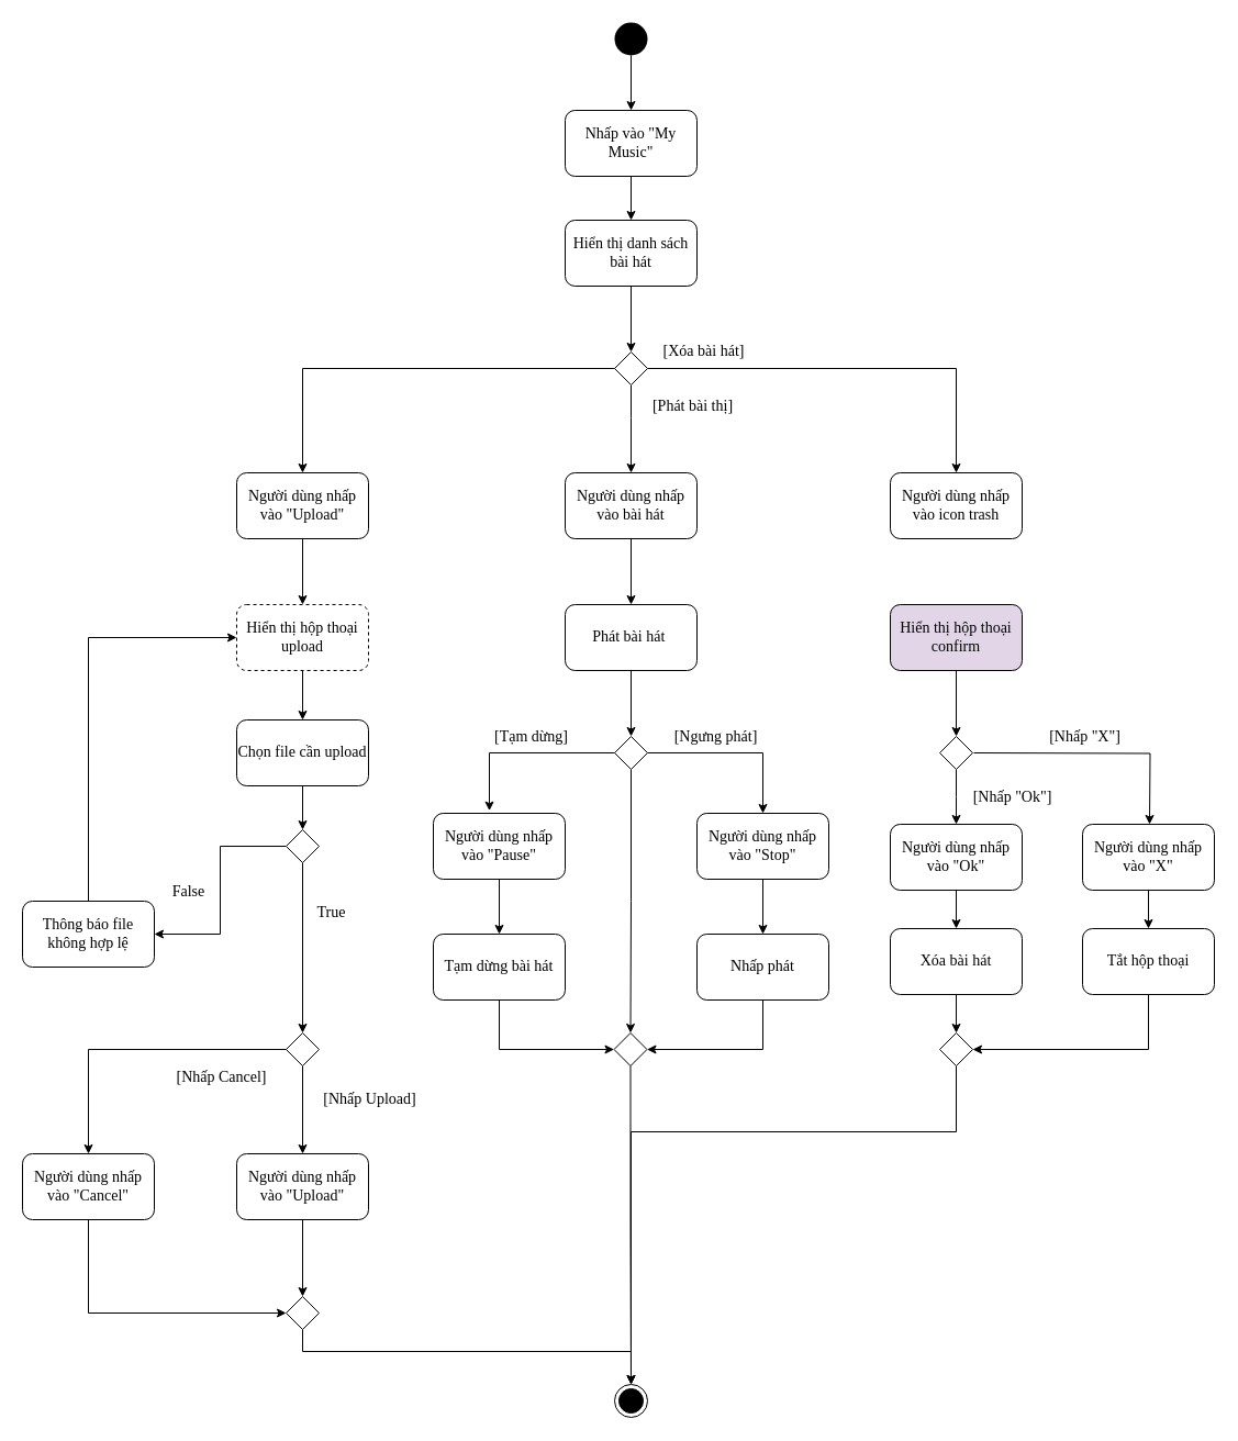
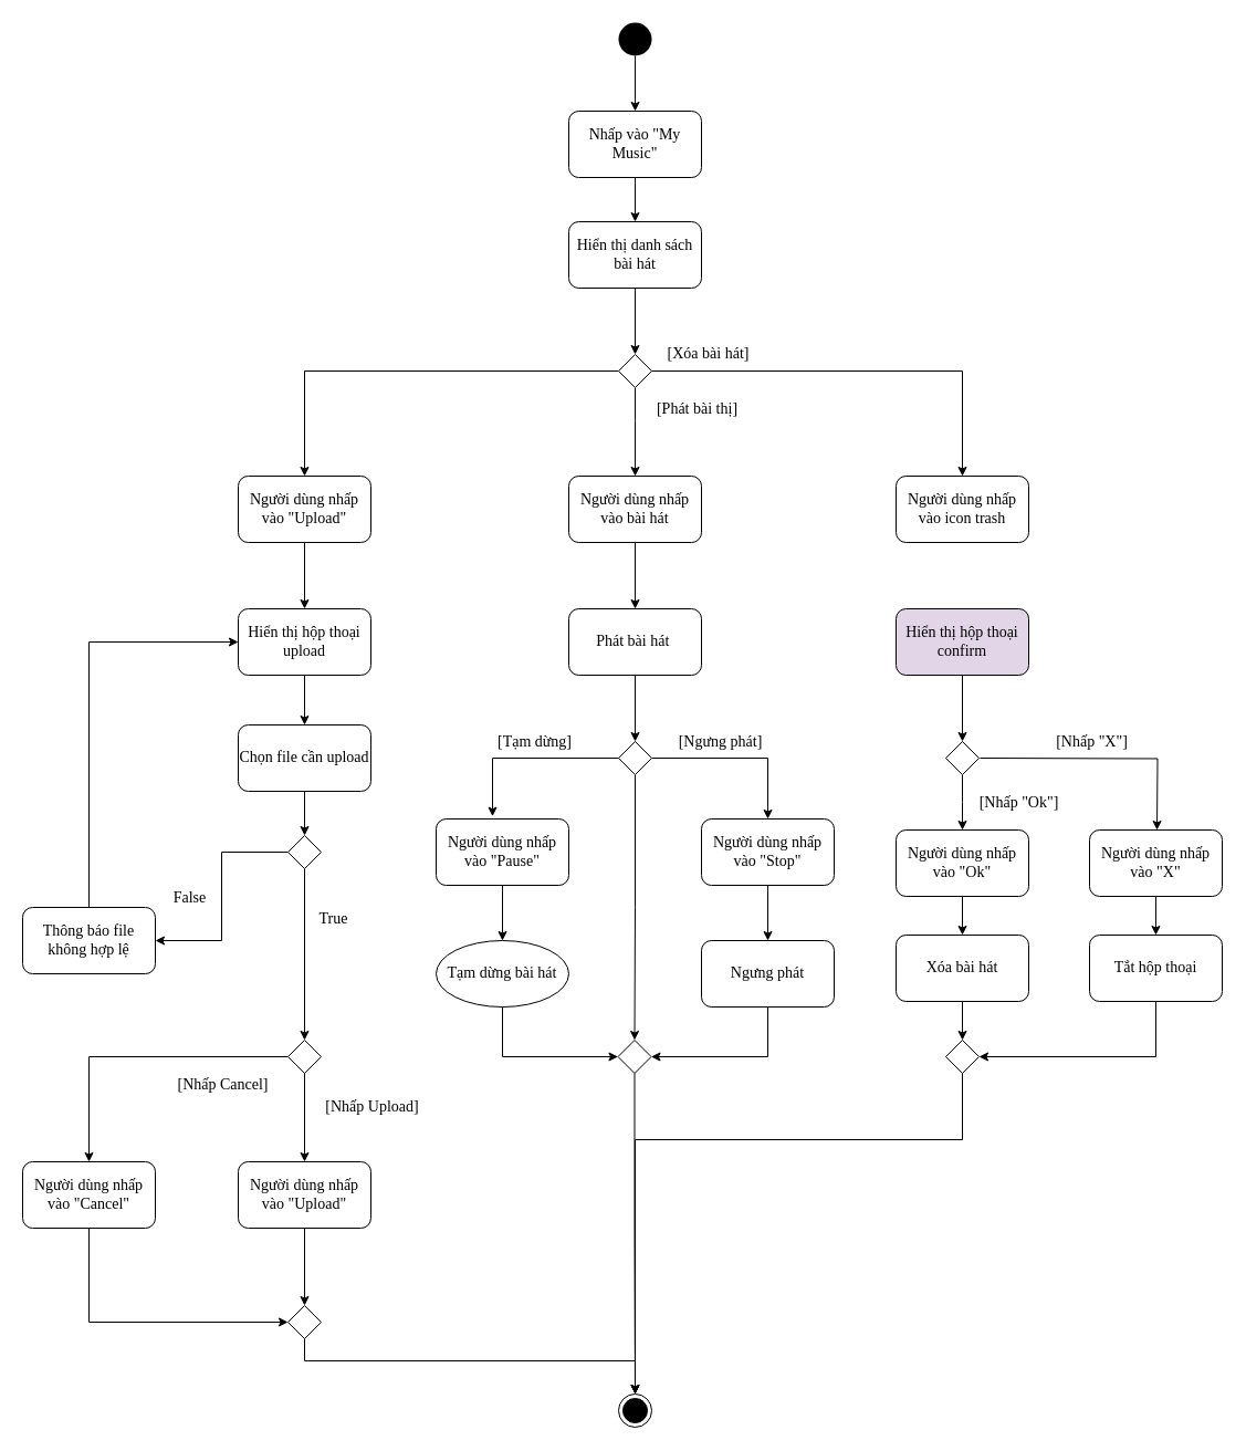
  <mxCell id="0" />
  <mxCell id="1" parent="0" />
  <mxCell id="2" style="edgeStyle=orthogonalEdgeStyle;rounded=0;orthogonalLoop=1;jettySize=auto;html=1;entryX=0.5;entryY=0;entryDx=0;entryDy=0;fontFamily=Verdana;fontSize=14;" parent="1" source="3" target="5" edge="1"><mxGeometry relative="1" as="geometry" /></mxCell>
  <mxCell id="3" value="" style="ellipse;fillColor=#000000;strokeColor=none;fontFamily=Verdana;fontSize=14;" parent="1" vertex="1"><mxGeometry x="559" y="20" width="30" height="30" as="geometry" /></mxCell>
  <mxCell id="4" style="edgeStyle=orthogonalEdgeStyle;rounded=0;orthogonalLoop=1;jettySize=auto;html=1;fontFamily=Verdana;fontSize=14;" parent="1" source="5" target="7" edge="1"><mxGeometry relative="1" as="geometry" /></mxCell>
  <mxCell id="5" value="&lt;span style=&quot;font-size: 14px&quot;&gt;Nhấp vào &quot;My Music&quot;&lt;/span&gt;" style="rounded=1;whiteSpace=wrap;html=1;fontFamily=Verdana;fontSize=14;" parent="1" vertex="1"><mxGeometry x="514" y="100" width="120" height="60" as="geometry" /></mxCell>
  <mxCell id="6" style="edgeStyle=orthogonalEdgeStyle;rounded=0;orthogonalLoop=1;jettySize=auto;html=1;entryX=0.5;entryY=0;entryDx=0;entryDy=0;fontFamily=Verdana;fontSize=14;" parent="1" source="7" target="11" edge="1"><mxGeometry relative="1" as="geometry" /></mxCell>
  <mxCell id="7" value="&lt;span style=&quot;font-size: 14px;&quot;&gt;Hiển thị danh sách bài hát&lt;/span&gt;" style="rounded=1;whiteSpace=wrap;html=1;fontFamily=Verdana;fontSize=14;" parent="1" vertex="1"><mxGeometry x="514" y="200" width="120" height="60" as="geometry" /></mxCell>
  <mxCell id="8" style="edgeStyle=orthogonalEdgeStyle;rounded=0;orthogonalLoop=1;jettySize=auto;html=1;fontFamily=Verdana;fontSize=14;" parent="1" source="11" target="13" edge="1"><mxGeometry relative="1" as="geometry"><Array as="points"><mxPoint x="574" y="380" /><mxPoint x="574" y="380" /></Array></mxGeometry></mxCell>
  <mxCell id="9" style="edgeStyle=orthogonalEdgeStyle;rounded=0;orthogonalLoop=1;jettySize=auto;html=1;fontFamily=Verdana;fontSize=14;" parent="1" source="11" target="33" edge="1"><mxGeometry relative="1" as="geometry"><mxPoint x="855" y="335" as="targetPoint" /></mxGeometry></mxCell>
  <mxCell id="10" style="edgeStyle=orthogonalEdgeStyle;rounded=0;orthogonalLoop=1;jettySize=auto;html=1;fontFamily=Verdana;fontSize=14;" parent="1" source="11" target="52" edge="1"><mxGeometry relative="1" as="geometry"><mxPoint x="290" y="335" as="targetPoint" /></mxGeometry></mxCell>
  <mxCell id="11" value="" style="rhombus;fontFamily=Verdana;fontSize=14;" parent="1" vertex="1"><mxGeometry x="559" y="320" width="30" height="30" as="geometry" /></mxCell>
  <mxCell id="12" style="edgeStyle=orthogonalEdgeStyle;rounded=0;orthogonalLoop=1;jettySize=auto;html=1;fontFamily=Verdana;fontSize=14;" parent="1" source="13" target="15" edge="1"><mxGeometry relative="1" as="geometry" /></mxCell>
  <mxCell id="13" value="Người dùng nhấp vào bài hát" style="rounded=1;whiteSpace=wrap;html=1;fontFamily=Verdana;fontSize=14;" parent="1" vertex="1"><mxGeometry x="514" y="430" width="120" height="60" as="geometry" /></mxCell>
  <mxCell id="14" style="edgeStyle=orthogonalEdgeStyle;rounded=0;orthogonalLoop=1;jettySize=auto;html=1;entryX=0.5;entryY=0;entryDx=0;entryDy=0;fontFamily=Verdana;fontSize=14;" parent="1" source="15" target="21" edge="1"><mxGeometry relative="1" as="geometry" /></mxCell>
  <mxCell id="15" value="&lt;span style=&quot;font-size: 14px;&quot;&gt;Phát bài hát&amp;nbsp;&lt;/span&gt;" style="rounded=1;whiteSpace=wrap;html=1;fontFamily=Verdana;fontSize=14;" parent="1" vertex="1"><mxGeometry x="514" y="550" width="120" height="60" as="geometry" /></mxCell>
  <mxCell id="16" style="edgeStyle=orthogonalEdgeStyle;rounded=0;orthogonalLoop=1;jettySize=auto;html=1;entryX=0.425;entryY=-0.039;entryDx=0;entryDy=0;entryPerimeter=0;fontFamily=Verdana;fontSize=14;" parent="1" source="21" target="24" edge="1"><mxGeometry relative="1" as="geometry" /></mxCell>
  <mxCell id="17" value="[Tạm dừng]" style="edgeLabel;html=1;align=center;verticalAlign=middle;resizable=0;points=[];fontFamily=Verdana;fontSize=14;" parent="16" vertex="1" connectable="0"><mxGeometry x="-0.072" y="-3" relative="1" as="geometry"><mxPoint y="-12" as="offset" /></mxGeometry></mxCell>
  <mxCell id="18" style="edgeStyle=orthogonalEdgeStyle;rounded=0;orthogonalLoop=1;jettySize=auto;html=1;fontFamily=Verdana;fontSize=14;" parent="1" source="21" target="26" edge="1"><mxGeometry relative="1" as="geometry" /></mxCell>
  <mxCell id="19" value="[Ngưng phát]" style="edgeLabel;html=1;align=center;verticalAlign=middle;resizable=0;points=[];fontFamily=Verdana;fontSize=14;" parent="18" vertex="1" connectable="0"><mxGeometry x="-0.242" y="3" relative="1" as="geometry"><mxPoint y="-12" as="offset" /></mxGeometry></mxCell>
  <mxCell id="20" style="edgeStyle=orthogonalEdgeStyle;rounded=0;orthogonalLoop=1;jettySize=auto;html=1;fontFamily=Verdana;fontSize=14;" parent="1" source="21" target="32" edge="1"><mxGeometry relative="1" as="geometry" /></mxCell>
  <mxCell id="21" value="" style="rhombus;fontFamily=Verdana;fontSize=14;" parent="1" vertex="1"><mxGeometry x="559" y="670" width="30" height="30" as="geometry" /></mxCell>
  <mxCell id="22" value="" style="ellipse;html=1;shape=endState;fillColor=#000000;strokeColor=#000000;fontFamily=Verdana;fontSize=14;" parent="1" vertex="1"><mxGeometry x="559" y="1260" width="30" height="30" as="geometry" /></mxCell>
  <mxCell id="23" style="edgeStyle=orthogonalEdgeStyle;rounded=0;orthogonalLoop=1;jettySize=auto;html=1;entryX=0.5;entryY=0;entryDx=0;entryDy=0;fontFamily=Verdana;fontSize=14;" parent="1" source="24" target="28" edge="1"><mxGeometry relative="1" as="geometry" /></mxCell>
  <mxCell id="24" value="&lt;span style=&quot;font-size: 14px;&quot;&gt;Người dùng nhấp vào &quot;Pause&quot;&lt;/span&gt;" style="rounded=1;whiteSpace=wrap;html=1;fontFamily=Verdana;fontSize=14;" parent="1" vertex="1"><mxGeometry x="394" y="740" width="120" height="60" as="geometry" /></mxCell>
  <mxCell id="25" style="edgeStyle=orthogonalEdgeStyle;rounded=0;orthogonalLoop=1;jettySize=auto;html=1;entryX=0.5;entryY=0;entryDx=0;entryDy=0;fontFamily=Verdana;fontSize=14;" parent="1" source="26" target="30" edge="1"><mxGeometry relative="1" as="geometry" /></mxCell>
  <mxCell id="26" value="&lt;span style=&quot;font-size: 14px;&quot;&gt;Người dùng nhấp vào &quot;Stop&quot;&lt;/span&gt;" style="rounded=1;whiteSpace=wrap;html=1;fontFamily=Verdana;fontSize=14;" parent="1" vertex="1"><mxGeometry x="634" y="740" width="120" height="60" as="geometry" /></mxCell>
  <mxCell id="27" style="edgeStyle=orthogonalEdgeStyle;rounded=0;orthogonalLoop=1;jettySize=auto;html=1;entryX=0;entryY=0.5;entryDx=0;entryDy=0;fontFamily=Verdana;fontSize=14;" parent="1" source="28" target="32" edge="1"><mxGeometry relative="1" as="geometry"><Array as="points"><mxPoint x="454" y="955" /></Array></mxGeometry></mxCell>
- <mxCell id="28" value="&lt;span style=&quot;font-size: 14px;&quot;&gt;Tạm dừng bài hát&lt;/span&gt;" style="rounded=1;whiteSpace=wrap;html=1;fontFamily=Verdana;fontSize=14;" parent="1" vertex="1"><mxGeometry x="394" y="850" width="120" height="60" as="geometry" /></mxCell>
+ <mxCell id="28" value="&lt;span style=&quot;font-size: 14px;&quot;&gt;Tạm dừng bài hát&lt;/span&gt;" style="ellipse;whiteSpace=wrap;html=1;fontFamily=Verdana;fontSize=14;" parent="1" vertex="1"><mxGeometry x="394" y="850" width="120" height="60" as="geometry" /></mxCell>
  <mxCell id="29" style="edgeStyle=orthogonalEdgeStyle;rounded=0;orthogonalLoop=1;jettySize=auto;html=1;entryX=1;entryY=0.5;entryDx=0;entryDy=0;fontFamily=Verdana;fontSize=14;" parent="1" source="30" target="32" edge="1"><mxGeometry relative="1" as="geometry"><Array as="points"><mxPoint x="694" y="955" /></Array></mxGeometry></mxCell>
- <mxCell id="30" value="&lt;span style=&quot;font-size: 14px;&quot;&gt;Nhấp phát&lt;/span&gt;" style="rounded=1;whiteSpace=wrap;html=1;fontFamily=Verdana;fontSize=14;" parent="1" vertex="1"><mxGeometry x="634" y="850" width="120" height="60" as="geometry" /></mxCell>
+ <mxCell id="30" value="&lt;span style=&quot;font-size: 14px;&quot;&gt;Ngưng phát&lt;/span&gt;" style="rounded=1;whiteSpace=wrap;html=1;fontFamily=Verdana;fontSize=14;" parent="1" vertex="1"><mxGeometry x="634" y="850" width="120" height="60" as="geometry" /></mxCell>
  <mxCell id="31" style="edgeStyle=orthogonalEdgeStyle;rounded=0;orthogonalLoop=1;jettySize=auto;html=1;fontFamily=Verdana;fontSize=14;" parent="1" source="32" target="22" edge="1"><mxGeometry relative="1" as="geometry" /></mxCell>
  <mxCell id="32" value="" style="rhombus;fontFamily=Verdana;fontSize=14;" parent="1" vertex="1"><mxGeometry x="558.5" y="940" width="30" height="30" as="geometry" /></mxCell>
  <mxCell id="33" value="Người dùng nhấp vào icon trash" style="rounded=1;whiteSpace=wrap;html=1;fontFamily=Verdana;fontSize=14;" parent="1" vertex="1"><mxGeometry x="810" y="430" width="120" height="60" as="geometry" /></mxCell>
  <mxCell id="34" style="edgeStyle=orthogonalEdgeStyle;rounded=0;orthogonalLoop=1;jettySize=auto;html=1;entryX=0.5;entryY=0;entryDx=0;entryDy=0;fontFamily=Verdana;fontSize=14;" parent="1" source="35" target="40" edge="1"><mxGeometry relative="1" as="geometry" /></mxCell>
  <mxCell id="35" value="&lt;span style=&quot;font-size: 14px;&quot;&gt;Hiển thị hộp thoại confirm&lt;/span&gt;" style="rounded=1;whiteSpace=wrap;html=1;fontFamily=Verdana;fontSize=14;fillColor=#e1d5e7;" parent="1" vertex="1"><mxGeometry x="810" y="550" width="120" height="60" as="geometry" /></mxCell>
  <mxCell id="36" style="edgeStyle=orthogonalEdgeStyle;rounded=0;orthogonalLoop=1;jettySize=auto;html=1;fontFamily=Verdana;fontSize=14;" parent="1" source="40" target="42" edge="1"><mxGeometry relative="1" as="geometry"><Array as="points"><mxPoint x="870" y="725" /><mxPoint x="870" y="725" /></Array></mxGeometry></mxCell>
  <mxCell id="37" value="[Nhấp &quot;Ok&quot;]" style="edgeLabel;html=1;align=center;verticalAlign=middle;resizable=0;points=[];fontFamily=Verdana;fontSize=14;" parent="36" vertex="1" connectable="0"><mxGeometry x="0.267" y="-2" relative="1" as="geometry"><mxPoint x="52" y="-6.67" as="offset" /></mxGeometry></mxCell>
  <mxCell id="38" style="edgeStyle=orthogonalEdgeStyle;rounded=0;orthogonalLoop=1;jettySize=auto;html=1;entryX=0.5;entryY=0;entryDx=0;entryDy=0;fontFamily=Verdana;fontSize=14;" parent="1" edge="1"><mxGeometry relative="1" as="geometry"><mxPoint x="886" y="685" as="sourcePoint" /><mxPoint x="1046" y="750" as="targetPoint" /></mxGeometry></mxCell>
  <mxCell id="39" value="[Nhấp &quot;X&quot;]" style="edgeLabel;html=1;align=center;verticalAlign=middle;resizable=0;points=[];fontFamily=Verdana;fontSize=14;" parent="38" vertex="1" connectable="0"><mxGeometry x="-0.014" y="3" relative="1" as="geometry"><mxPoint x="-10.83" y="-12" as="offset" /></mxGeometry></mxCell>
  <mxCell id="40" value="" style="rhombus;fontFamily=Verdana;fontSize=14;" parent="1" vertex="1"><mxGeometry x="855" y="670" width="30" height="30" as="geometry" /></mxCell>
  <mxCell id="41" style="edgeStyle=orthogonalEdgeStyle;rounded=0;orthogonalLoop=1;jettySize=auto;html=1;entryX=0.5;entryY=0;entryDx=0;entryDy=0;fontFamily=Verdana;fontSize=14;" parent="1" source="42" target="44" edge="1"><mxGeometry relative="1" as="geometry" /></mxCell>
  <mxCell id="42" value="Người dùng nhấp vào &quot;Ok&quot;" style="rounded=1;whiteSpace=wrap;html=1;fontFamily=Verdana;fontSize=14;" parent="1" vertex="1"><mxGeometry x="810" y="750" width="120" height="60" as="geometry" /></mxCell>
  <mxCell id="43" style="edgeStyle=orthogonalEdgeStyle;rounded=0;orthogonalLoop=1;jettySize=auto;html=1;fontFamily=Verdana;fontSize=14;" parent="1" source="44" target="50" edge="1"><mxGeometry relative="1" as="geometry" /></mxCell>
  <mxCell id="44" value="Xóa bài hát" style="rounded=1;whiteSpace=wrap;html=1;fontFamily=Verdana;fontSize=14;" parent="1" vertex="1"><mxGeometry x="810" y="845" width="120" height="60" as="geometry" /></mxCell>
  <mxCell id="45" style="edgeStyle=orthogonalEdgeStyle;rounded=0;orthogonalLoop=1;jettySize=auto;html=1;entryX=0.5;entryY=0;entryDx=0;entryDy=0;fontFamily=Verdana;fontSize=14;" parent="1" source="46" target="48" edge="1"><mxGeometry relative="1" as="geometry" /></mxCell>
  <mxCell id="46" value="Người dùng nhấp vào &quot;X&quot;" style="rounded=1;whiteSpace=wrap;html=1;fontFamily=Verdana;fontSize=14;" parent="1" vertex="1"><mxGeometry x="985" y="750" width="120" height="60" as="geometry" /></mxCell>
  <mxCell id="47" style="edgeStyle=orthogonalEdgeStyle;rounded=0;orthogonalLoop=1;jettySize=auto;html=1;entryX=1;entryY=0.5;entryDx=0;entryDy=0;fontFamily=Verdana;fontSize=14;" parent="1" source="48" target="50" edge="1"><mxGeometry relative="1" as="geometry"><Array as="points"><mxPoint x="1045" y="955" /></Array></mxGeometry></mxCell>
  <mxCell id="48" value="&lt;span style=&quot;font-size: 14px;&quot;&gt;Tắt hộp thoại&lt;/span&gt;" style="rounded=1;whiteSpace=wrap;html=1;fontFamily=Verdana;fontSize=14;" parent="1" vertex="1"><mxGeometry x="985" y="845" width="120" height="60" as="geometry" /></mxCell>
  <mxCell id="49" style="edgeStyle=orthogonalEdgeStyle;rounded=0;orthogonalLoop=1;jettySize=auto;html=1;entryX=0.5;entryY=0;entryDx=0;entryDy=0;fontFamily=Verdana;fontSize=14;" parent="1" source="50" target="22" edge="1"><mxGeometry relative="1" as="geometry"><Array as="points"><mxPoint x="870" y="1030" /><mxPoint x="574" y="1030" /></Array></mxGeometry></mxCell>
  <mxCell id="50" value="" style="rhombus;fontFamily=Verdana;fontSize=14;" parent="1" vertex="1"><mxGeometry x="855" y="940" width="30" height="30" as="geometry" /></mxCell>
  <mxCell id="51" style="edgeStyle=orthogonalEdgeStyle;rounded=0;orthogonalLoop=1;jettySize=auto;html=1;entryX=0.5;entryY=0;entryDx=0;entryDy=0;fontFamily=Verdana;fontSize=14;" parent="1" source="52" target="54" edge="1"><mxGeometry relative="1" as="geometry" /></mxCell>
  <mxCell id="52" value="Người dùng nhấp vào &quot;Upload&quot;" style="rounded=1;whiteSpace=wrap;html=1;fontFamily=Verdana;fontSize=14;" parent="1" vertex="1"><mxGeometry x="215" y="430" width="120" height="60" as="geometry" /></mxCell>
  <mxCell id="53" style="edgeStyle=orthogonalEdgeStyle;rounded=0;orthogonalLoop=1;jettySize=auto;html=1;fontFamily=Verdana;fontSize=14;" parent="1" source="54" target="56" edge="1"><mxGeometry relative="1" as="geometry" /></mxCell>
- <mxCell id="54" value="&lt;span style=&quot;font-size: 14px&quot;&gt;Hiển thị hộp thoại upload&lt;/span&gt;" style="rounded=1;whiteSpace=wrap;html=1;fontFamily=Verdana;fontSize=14;dashed=1;" parent="1" vertex="1"><mxGeometry x="215" y="550" width="120" height="60" as="geometry" /></mxCell>
+ <mxCell id="54" value="&lt;span style=&quot;font-size: 14px&quot;&gt;Hiển thị hộp thoại upload&lt;/span&gt;" style="rounded=1;whiteSpace=wrap;html=1;fontFamily=Verdana;fontSize=14;" parent="1" vertex="1"><mxGeometry x="215" y="550" width="120" height="60" as="geometry" /></mxCell>
  <mxCell id="55" style="edgeStyle=orthogonalEdgeStyle;rounded=0;orthogonalLoop=1;jettySize=auto;html=1;entryX=0.5;entryY=0;entryDx=0;entryDy=0;fontFamily=Verdana;fontSize=14;" parent="1" source="56" target="61" edge="1"><mxGeometry relative="1" as="geometry" /></mxCell>
  <mxCell id="56" value="&lt;span style=&quot;font-size: 14px;&quot;&gt;Chọn file cần upload&lt;/span&gt;" style="rounded=1;whiteSpace=wrap;html=1;fontFamily=Verdana;fontSize=14;" parent="1" vertex="1"><mxGeometry x="215" y="655" width="120" height="60" as="geometry" /></mxCell>
  <mxCell id="57" style="edgeStyle=orthogonalEdgeStyle;rounded=0;orthogonalLoop=1;jettySize=auto;html=1;entryX=0.5;entryY=0;entryDx=0;entryDy=0;fontFamily=Verdana;fontSize=14;" parent="1" source="61" target="68" edge="1"><mxGeometry relative="1" as="geometry"><mxPoint x="275" y="850" as="targetPoint" /></mxGeometry></mxCell>
  <mxCell id="58" value="True" style="edgeLabel;html=1;align=center;verticalAlign=middle;resizable=0;points=[];fontFamily=Verdana;fontSize=14;" parent="57" vertex="1" connectable="0"><mxGeometry x="-0.302" y="-3" relative="1" as="geometry"><mxPoint x="28" y="-9" as="offset" /></mxGeometry></mxCell>
  <mxCell id="59" style="edgeStyle=orthogonalEdgeStyle;rounded=0;orthogonalLoop=1;jettySize=auto;html=1;entryX=1;entryY=0.5;entryDx=0;entryDy=0;fontFamily=Verdana;fontSize=14;" parent="1" source="61" target="63" edge="1"><mxGeometry relative="1" as="geometry" /></mxCell>
  <mxCell id="60" value="False" style="edgeLabel;html=1;align=center;verticalAlign=middle;resizable=0;points=[];fontFamily=Verdana;fontSize=14;" parent="59" vertex="1" connectable="0"><mxGeometry x="0.232" y="1" relative="1" as="geometry"><mxPoint x="-31" y="-22" as="offset" /></mxGeometry></mxCell>
  <mxCell id="61" value="" style="rhombus;fontFamily=Verdana;fontSize=14;" parent="1" vertex="1"><mxGeometry x="260" y="755" width="30" height="30" as="geometry" /></mxCell>
  <mxCell id="62" style="edgeStyle=orthogonalEdgeStyle;rounded=0;orthogonalLoop=1;jettySize=auto;html=1;entryX=0;entryY=0.5;entryDx=0;entryDy=0;fontFamily=Verdana;fontSize=14;" parent="1" source="63" target="54" edge="1"><mxGeometry relative="1" as="geometry"><Array as="points"><mxPoint x="80" y="580" /></Array></mxGeometry></mxCell>
  <mxCell id="63" value="&lt;span style=&quot;font-size: 14px;&quot;&gt;Thông báo file không hợp lệ&lt;/span&gt;" style="rounded=1;whiteSpace=wrap;html=1;fontFamily=Verdana;fontSize=14;" parent="1" vertex="1"><mxGeometry x="20" y="820" width="120" height="60" as="geometry" /></mxCell>
  <mxCell id="64" style="edgeStyle=orthogonalEdgeStyle;rounded=0;orthogonalLoop=1;jettySize=auto;html=1;fontFamily=Verdana;fontSize=14;" parent="1" source="68" target="70" edge="1"><mxGeometry relative="1" as="geometry" /></mxCell>
  <mxCell id="65" value="[Nhấp Upload]" style="edgeLabel;html=1;align=center;verticalAlign=middle;resizable=0;points=[];fontFamily=Verdana;fontSize=14;" parent="64" vertex="1" connectable="0"><mxGeometry x="0.315" y="-4" relative="1" as="geometry"><mxPoint x="64" y="-23" as="offset" /></mxGeometry></mxCell>
  <mxCell id="66" style="edgeStyle=orthogonalEdgeStyle;rounded=0;orthogonalLoop=1;jettySize=auto;html=1;entryX=0.5;entryY=0;entryDx=0;entryDy=0;fontFamily=Verdana;fontSize=14;" parent="1" source="68" target="72" edge="1"><mxGeometry relative="1" as="geometry" /></mxCell>
  <mxCell id="67" value="[Nhấp Cancel]" style="edgeLabel;html=1;align=center;verticalAlign=middle;resizable=0;points=[];fontFamily=Verdana;fontSize=14;" parent="66" vertex="1" connectable="0"><mxGeometry x="-0.586" y="-1" relative="1" as="geometry"><mxPoint x="-3" y="26" as="offset" /></mxGeometry></mxCell>
  <mxCell id="68" value="" style="rhombus;fontFamily=Verdana;fontSize=14;" parent="1" vertex="1"><mxGeometry x="260" y="940" width="30" height="30" as="geometry" /></mxCell>
  <mxCell id="69" style="edgeStyle=orthogonalEdgeStyle;rounded=0;orthogonalLoop=1;jettySize=auto;html=1;entryX=0.5;entryY=0;entryDx=0;entryDy=0;fontFamily=Verdana;fontSize=14;" parent="1" source="70" target="74" edge="1"><mxGeometry relative="1" as="geometry" /></mxCell>
  <mxCell id="70" value="&lt;span style=&quot;font-size: 14px;&quot;&gt;Người dùng nhấp vào &quot;Upload&quot;&lt;/span&gt;" style="rounded=1;whiteSpace=wrap;html=1;fontFamily=Verdana;fontSize=14;" parent="1" vertex="1"><mxGeometry x="215" y="1050" width="120" height="60" as="geometry" /></mxCell>
  <mxCell id="71" style="edgeStyle=orthogonalEdgeStyle;rounded=0;orthogonalLoop=1;jettySize=auto;html=1;entryX=0;entryY=0.5;entryDx=0;entryDy=0;fontFamily=Verdana;fontSize=14;" parent="1" source="72" target="74" edge="1"><mxGeometry relative="1" as="geometry"><Array as="points"><mxPoint x="80" y="1195" /></Array></mxGeometry></mxCell>
  <mxCell id="72" value="&lt;span style=&quot;font-size: 14px;&quot;&gt;Người dùng nhấp vào &quot;Cancel&quot;&lt;/span&gt;" style="rounded=1;whiteSpace=wrap;html=1;fontFamily=Verdana;fontSize=14;" parent="1" vertex="1"><mxGeometry x="20" y="1050" width="120" height="60" as="geometry" /></mxCell>
  <mxCell id="73" style="edgeStyle=orthogonalEdgeStyle;rounded=0;orthogonalLoop=1;jettySize=auto;html=1;entryX=0.5;entryY=0;entryDx=0;entryDy=0;fontFamily=Verdana;fontSize=14;" parent="1" source="74" target="22" edge="1"><mxGeometry relative="1" as="geometry"><Array as="points"><mxPoint x="275" y="1230" /><mxPoint x="574" y="1230" /></Array></mxGeometry></mxCell>
  <mxCell id="74" value="" style="rhombus;fontFamily=Verdana;fontSize=14;" parent="1" vertex="1"><mxGeometry x="260" y="1180" width="30" height="30" as="geometry" /></mxCell>
  <mxCell id="75" value="[Xóa bài hát]" style="text;html=1;align=center;verticalAlign=middle;resizable=0;points=[];autosize=1;fontSize=14;fontFamily=Verdana;" parent="1" vertex="1"><mxGeometry x="585" y="310" width="110" height="20" as="geometry" /></mxCell>
  <mxCell id="76" value="[Phát bài thị]" style="text;html=1;align=center;verticalAlign=middle;resizable=0;points=[];autosize=1;fontSize=14;fontFamily=Verdana;" parent="1" vertex="1"><mxGeometry x="575" y="360" width="110" height="20" as="geometry" /></mxCell>
